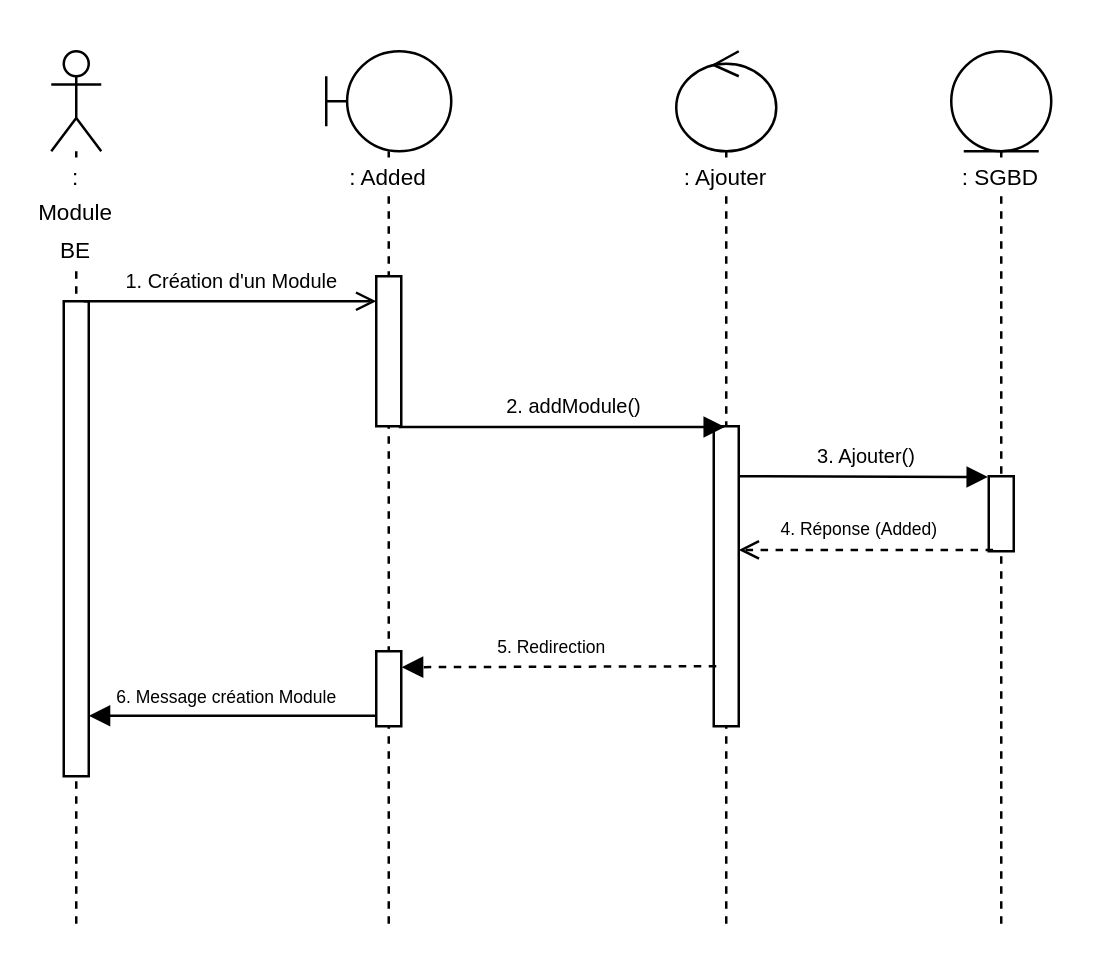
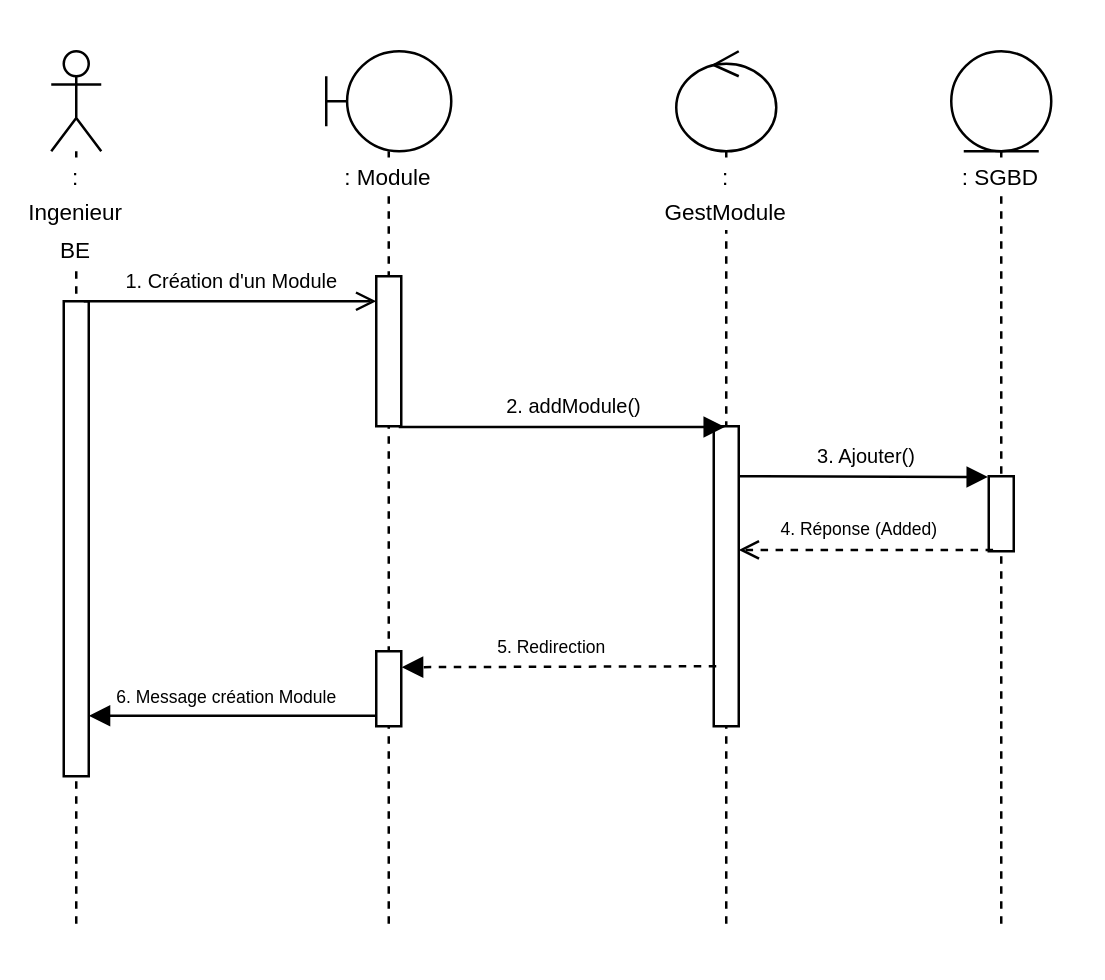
  <mxCell id="0" />
  <mxCell id="1" parent="0" />
- <mxCell id="2" value="&lt;font style=&quot;font-size: 9px&quot;&gt;: Module BE&lt;/font&gt;" style="shape=umlLifeline;participant=umlActor;perimeter=lifelinePerimeter;whiteSpace=wrap;html=1;container=1;collapsible=0;recursiveResize=0;verticalAlign=top;spacingTop=36;labelBackgroundColor=#ffffff;outlineConnect=0;" parent="1" vertex="1"><mxGeometry x="20" y="20" width="20" height="350" as="geometry" /></mxCell>
+ <mxCell id="2" value="&lt;font style=&quot;font-size: 9px&quot;&gt;: Ingenieur BE&lt;/font&gt;" style="shape=umlLifeline;participant=umlActor;perimeter=lifelinePerimeter;whiteSpace=wrap;html=1;container=1;collapsible=0;recursiveResize=0;verticalAlign=top;spacingTop=36;labelBackgroundColor=#ffffff;outlineConnect=0;" parent="1" vertex="1"><mxGeometry x="20" y="20" width="20" height="350" as="geometry" /></mxCell>
  <mxCell id="3" value="" style="html=1;points=[];perimeter=orthogonalPerimeter;" parent="2" vertex="1"><mxGeometry x="5" y="100" width="10" height="190" as="geometry" /></mxCell>
- <mxCell id="4" value="&lt;font style=&quot;font-size: 9px&quot;&gt;: Added&lt;/font&gt;" style="shape=umlLifeline;participant=umlBoundary;perimeter=lifelinePerimeter;whiteSpace=wrap;html=1;container=1;collapsible=0;recursiveResize=0;verticalAlign=top;spacingTop=36;labelBackgroundColor=#ffffff;outlineConnect=0;" parent="1" vertex="1"><mxGeometry x="130" y="20" width="50" height="350" as="geometry" /></mxCell>
+ <mxCell id="4" value="&lt;font style=&quot;font-size: 9px&quot;&gt;: Module&lt;/font&gt;" style="shape=umlLifeline;participant=umlBoundary;perimeter=lifelinePerimeter;whiteSpace=wrap;html=1;container=1;collapsible=0;recursiveResize=0;verticalAlign=top;spacingTop=36;labelBackgroundColor=#ffffff;outlineConnect=0;" parent="1" vertex="1"><mxGeometry x="130" y="20" width="50" height="350" as="geometry" /></mxCell>
  <mxCell id="5" value="" style="html=1;points=[];perimeter=orthogonalPerimeter;" parent="4" vertex="1"><mxGeometry x="20" y="90" width="10" height="60" as="geometry" /></mxCell>
  <mxCell id="6" value="" style="html=1;points=[];perimeter=orthogonalPerimeter;" parent="4" vertex="1"><mxGeometry x="20" y="240" width="10" height="30" as="geometry" /></mxCell>
  <mxCell id="7" value="&lt;font style=&quot;font-size: 8px&quot;&gt;1. Création d'un Module&lt;/font&gt;" style="html=1;verticalAlign=bottom;endArrow=open;exitX=0.8;exitY=0;exitDx=0;exitDy=0;exitPerimeter=0;endFill=0;" parent="1" source="3" edge="1"><mxGeometry width="80" relative="1" as="geometry"><mxPoint x="40" y="120" as="sourcePoint" /><mxPoint x="150" y="120" as="targetPoint" /></mxGeometry></mxCell>
- <mxCell id="8" value="&lt;font style=&quot;font-size: 9px&quot;&gt;: Ajouter&lt;/font&gt;" style="shape=umlLifeline;participant=umlControl;perimeter=lifelinePerimeter;whiteSpace=wrap;html=1;container=1;collapsible=0;recursiveResize=0;verticalAlign=top;spacingTop=36;labelBackgroundColor=#ffffff;outlineConnect=0;" parent="1" vertex="1"><mxGeometry x="270" y="20" width="40" height="350" as="geometry" /></mxCell>
+ <mxCell id="8" value="&lt;font style=&quot;font-size: 9px&quot;&gt;: GestModule&lt;/font&gt;" style="shape=umlLifeline;participant=umlControl;perimeter=lifelinePerimeter;whiteSpace=wrap;html=1;container=1;collapsible=0;recursiveResize=0;verticalAlign=top;spacingTop=36;labelBackgroundColor=#ffffff;outlineConnect=0;" parent="1" vertex="1"><mxGeometry x="270" y="20" width="40" height="350" as="geometry" /></mxCell>
  <mxCell id="9" value="" style="html=1;points=[];perimeter=orthogonalPerimeter;" parent="8" vertex="1"><mxGeometry x="15" y="150" width="10" height="120" as="geometry" /></mxCell>
  <mxCell id="10" value="&lt;font style=&quot;font-size: 8px&quot;&gt;2. addModule()&amp;nbsp;&lt;/font&gt;" style="html=1;verticalAlign=bottom;endArrow=block;exitX=0.9;exitY=1.005;exitDx=0;exitDy=0;exitPerimeter=0;endFill=1;" parent="1" source="5" target="8" edge="1"><mxGeometry x="0.088" width="80" relative="1" as="geometry"><mxPoint x="153" y="230" as="sourcePoint" /><mxPoint x="286" y="177" as="targetPoint" /><mxPoint as="offset" /></mxGeometry></mxCell>
  <mxCell id="11" value="&lt;font style=&quot;font-size: 9px&quot;&gt;: SGBD&lt;/font&gt;" style="shape=umlLifeline;participant=umlEntity;perimeter=lifelinePerimeter;whiteSpace=wrap;html=1;container=1;collapsible=0;recursiveResize=0;verticalAlign=top;spacingTop=36;labelBackgroundColor=#ffffff;outlineConnect=0;" parent="1" vertex="1"><mxGeometry x="380" y="20" width="40" height="350" as="geometry" /></mxCell>
  <mxCell id="12" value="" style="html=1;points=[];perimeter=orthogonalPerimeter;" parent="11" vertex="1"><mxGeometry x="15" y="170" width="10" height="30" as="geometry" /></mxCell>
  <mxCell id="13" value="&lt;font style=&quot;font-size: 8px&quot;&gt;3. Ajouter()&amp;nbsp;&lt;/font&gt;" style="html=1;verticalAlign=bottom;endArrow=block;endFill=1;entryX=-0.03;entryY=0.01;entryDx=0;entryDy=0;entryPerimeter=0;" parent="1" target="12" edge="1"><mxGeometry x="0.048" width="80" relative="1" as="geometry"><mxPoint x="295" y="190" as="sourcePoint" /><mxPoint x="400" y="180" as="targetPoint" /><mxPoint as="offset" /></mxGeometry></mxCell>
  <mxCell id="14" value="&lt;font style=&quot;font-size: 7px&quot;&gt;4. Réponse (Added)&amp;nbsp;&lt;/font&gt;" style="html=1;verticalAlign=bottom;endArrow=open;endFill=0;exitX=0.173;exitY=0.982;exitDx=0;exitDy=0;exitPerimeter=0;dashed=1;" parent="1" source="12" target="9" edge="1"><mxGeometry x="0.048" width="80" relative="1" as="geometry"><mxPoint x="300" y="214.8" as="sourcePoint" /><mxPoint x="399.78" y="215.06" as="targetPoint" /><mxPoint as="offset" /></mxGeometry></mxCell>
  <mxCell id="15" value="&lt;font style=&quot;font-size: 7px&quot;&gt;5. Redirection&lt;/font&gt;" style="html=1;verticalAlign=bottom;endArrow=block;endFill=1;dashed=1;entryX=1.022;entryY=0.213;entryDx=0;entryDy=0;entryPerimeter=0;" parent="1" target="6" edge="1"><mxGeometry x="0.048" width="80" relative="1" as="geometry"><mxPoint x="286" y="266" as="sourcePoint" /><mxPoint x="160" y="266" as="targetPoint" /><mxPoint as="offset" /></mxGeometry></mxCell>
  <mxCell id="16" value="" style="html=1;points=[];perimeter=orthogonalPerimeter;" parent="1" vertex="1"><mxGeometry x="150" y="310" width="10" as="geometry" /></mxCell>
  <mxCell id="17" value="&lt;font style=&quot;font-size: 7px&quot;&gt;6. Message création Module&lt;/font&gt;" style="html=1;verticalAlign=bottom;endArrow=block;endFill=1;exitX=0.022;exitY=0.861;exitDx=0;exitDy=0;exitPerimeter=0;" parent="1" source="6" target="3" edge="1"><mxGeometry x="0.048" width="80" relative="1" as="geometry"><mxPoint x="150" y="280" as="sourcePoint" /><mxPoint x="44.24" y="324.87" as="targetPoint" /><mxPoint as="offset" /></mxGeometry></mxCell>
